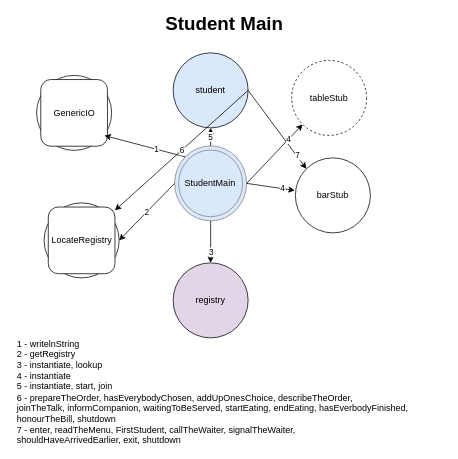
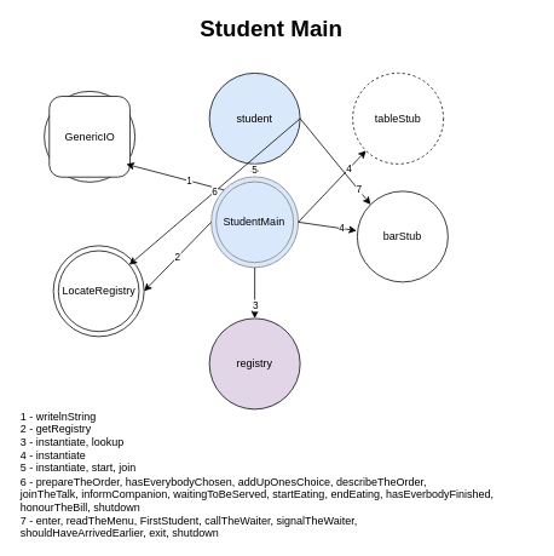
  <mxCell id="0" />
  <mxCell id="1" parent="0" />
  <mxCell id="2" value="&lt;div&gt;&lt;br&gt;&lt;/div&gt;&lt;div&gt;1 - writelnString&lt;br&gt;&lt;/div&gt;&lt;div&gt;2 - getRegistry&lt;/div&gt;&lt;div&gt;3 - instantiate, lookup&lt;br&gt;&lt;/div&gt;&lt;div&gt;4 - instantiate&lt;br&gt;&lt;/div&gt;&lt;div&gt;5 - instantiate, start, join&lt;/div&gt;6 -&amp;nbsp;prepareTheOrder, hasEverybodyChosen, addUpOnesChoice, describeTheOrder, &lt;br&gt;joinTheTalk, informCompanion, waitingToBeServed, startEating, endEating, hasEverbodyFinished, honourTheBill, shutdown&lt;br&gt;7 - enter, readTheMenu, FirstStudent, callTheWaiter, signalTheWaiter, &lt;br&gt;shouldHaveArrivedEarlier, exit, shutdown" style="text;html=1;strokeColor=none;fillColor=none;align=left;verticalAlign=middle;whiteSpace=wrap;rounded=0;" vertex="1" parent="1"><mxGeometry x="20" y="440" width="568" height="150" as="geometry" /></mxCell>
  <mxCell id="3" value="" style="group" vertex="1" connectable="0" parent="1"><mxGeometry x="232" y="194" width="96" height="100" as="geometry" /></mxCell>
  <mxCell id="4" value="&lt;div&gt;Main&lt;/div&gt;&lt;div&gt;Program&lt;/div&gt;" style="ellipse;whiteSpace=wrap;html=1;fillColor=#dae8fc;strokeColor=#808080;" vertex="1" parent="3"><mxGeometry width="96" height="100" as="geometry" /></mxCell>
  <mxCell id="5" value="&lt;div&gt;&lt;span style=&quot;background-color: initial;&quot;&gt;StudentMain&lt;/span&gt;&lt;/div&gt;" style="ellipse;whiteSpace=wrap;html=1;fillColor=#dae8fc;strokeColor=#808080;" vertex="1" parent="3"><mxGeometry x="5.333" y="5.556" width="85.333" height="88.889" as="geometry" /></mxCell>
  <mxCell id="6" value="&lt;b&gt;&lt;font style=&quot;font-size: 25px;&quot;&gt;Student Main&lt;/font&gt;&lt;/b&gt;" style="text;html=1;align=center;verticalAlign=middle;resizable=0;points=[];autosize=1;strokeColor=none;fillColor=none;" vertex="1" parent="1"><mxGeometry x="213" y="20" width="170" height="20" as="geometry" /></mxCell>
  <mxCell id="7" value="" style="group" vertex="1" connectable="0" parent="1"><mxGeometry x="48" y="100" width="100" height="100" as="geometry" /></mxCell>
  <mxCell id="8" value="" style="ellipse;whiteSpace=wrap;html=1;aspect=fixed;" vertex="1" parent="7"><mxGeometry width="100" height="100" as="geometry" /></mxCell>
  <mxCell id="9" value="GenericIO" style="whiteSpace=wrap;html=1;aspect=fixed;rounded=1;" vertex="1" parent="7"><mxGeometry x="5.556" y="5.556" width="88.889" height="88.889" as="geometry" /></mxCell>
  <mxCell id="10" value="" style="group" vertex="1" connectable="0" parent="1"><mxGeometry x="58" y="270" width="100" height="100" as="geometry" /></mxCell>
  <mxCell id="11" value="" style="ellipse;whiteSpace=wrap;html=1;aspect=fixed;" vertex="1" parent="10"><mxGeometry width="100" height="100" as="geometry" /></mxCell>
- <mxCell id="12" value="LocateRegistry" style="whiteSpace=wrap;html=1;aspect=fixed;rounded=1;" vertex="1" parent="10"><mxGeometry x="5.556" y="5.556" width="88.889" height="88.889" as="geometry" /></mxCell>
+ <mxCell id="12" value="LocateRegistry" style="ellipse;whiteSpace=wrap;html=1;aspect=fixed;" vertex="1" parent="10"><mxGeometry x="5.556" y="5.556" width="88.889" height="88.889" as="geometry" /></mxCell>
  <mxCell id="13" value="registry" style="ellipse;whiteSpace=wrap;html=1;aspect=fixed;fillColor=#e1d5e7;" vertex="1" parent="1"><mxGeometry x="230" y="350" width="100" height="100" as="geometry" /></mxCell>
  <mxCell id="14" value="barStub" style="ellipse;whiteSpace=wrap;html=1;aspect=fixed;" vertex="1" parent="1"><mxGeometry x="393" y="210" width="100" height="100" as="geometry" /></mxCell>
  <mxCell id="15" value="tableStub" style="ellipse;whiteSpace=wrap;html=1;aspect=fixed;dashed=1;" vertex="1" parent="1"><mxGeometry x="388" y="80" width="100" height="100" as="geometry" /></mxCell>
  <mxCell id="16" value="" style="endArrow=classic;html=1;rounded=0;exitX=0;exitY=0;exitDx=0;exitDy=0;entryX=0.955;entryY=0.84;entryDx=0;entryDy=0;entryPerimeter=0;" edge="1" parent="1" source="4" target="9"><mxGeometry width="50" height="50" relative="1" as="geometry"><mxPoint x="-42" y="360" as="sourcePoint" /><mxPoint x="8" y="310" as="targetPoint" /></mxGeometry></mxCell>
  <mxCell id="17" value="1" style="edgeLabel;html=1;align=center;verticalAlign=middle;resizable=0;points=[];" vertex="1" connectable="0" parent="16"><mxGeometry x="-0.286" relative="1" as="geometry"><mxPoint as="offset" /></mxGeometry></mxCell>
  <mxCell id="18" value="2" style="endArrow=classic;html=1;rounded=0;exitX=0;exitY=0.5;exitDx=0;exitDy=0;entryX=1;entryY=0.5;entryDx=0;entryDy=0;" edge="1" parent="1" source="4" target="11"><mxGeometry width="50" height="50" relative="1" as="geometry"><mxPoint x="-82" y="380" as="sourcePoint" /><mxPoint x="158" y="244" as="targetPoint" /></mxGeometry></mxCell>
  <mxCell id="19" value="" style="endArrow=classic;html=1;rounded=0;entryX=0.5;entryY=0;entryDx=0;entryDy=0;exitX=0.5;exitY=1;exitDx=0;exitDy=0;" edge="1" parent="1" source="4" target="13"><mxGeometry width="50" height="50" relative="1" as="geometry"><mxPoint x="298" y="310" as="sourcePoint" /><mxPoint x="158" y="364" as="targetPoint" /></mxGeometry></mxCell>
  <mxCell id="20" value="3" style="edgeLabel;html=1;align=center;verticalAlign=middle;resizable=0;points=[];" vertex="1" connectable="0" parent="19"><mxGeometry x="0.469" relative="1" as="geometry"><mxPoint as="offset" /></mxGeometry></mxCell>
- <mxCell id="21" value="student" style="ellipse;whiteSpace=wrap;html=1;aspect=fixed;fillColor=#dae8fc;" vertex="1" parent="1"><mxGeometry x="230" y="70" width="100" height="100" as="geometry" /></mxCell>
+ <mxCell id="21" value="student" style="ellipse;whiteSpace=wrap;html=1;aspect=fixed;fillColor=#dae8fc;" vertex="1" parent="1"><mxGeometry x="230" y="80" width="100" height="100" as="geometry" /></mxCell>
  <mxCell id="22" value="5" style="endArrow=classic;html=1;rounded=0;exitX=0.5;exitY=0;exitDx=0;exitDy=0;entryX=0.5;entryY=1;entryDx=0;entryDy=0;" edge="1" parent="1" source="4" target="21"><mxGeometry width="50" height="50" relative="1" as="geometry"><mxPoint x="-52" y="410" as="sourcePoint" /><mxPoint x="-2" y="360" as="targetPoint" /></mxGeometry></mxCell>
  <mxCell id="23" value="6" style="endArrow=classic;html=1;rounded=0;exitX=1;exitY=0.5;exitDx=0;exitDy=0;" edge="1" parent="1" source="21" target="12"><mxGeometry width="50" height="50" relative="1" as="geometry"><mxPoint x="378" y="490" as="sourcePoint" /><mxPoint x="428" y="440" as="targetPoint" /></mxGeometry></mxCell>
  <mxCell id="24" value="" style="endArrow=classic;html=1;rounded=0;exitX=1;exitY=0.5;exitDx=0;exitDy=0;entryX=0;entryY=0;entryDx=0;entryDy=0;" edge="1" parent="1" source="21" target="14"><mxGeometry width="50" height="50" relative="1" as="geometry"><mxPoint x="-102" y="240" as="sourcePoint" /><mxPoint x="-52" y="190" as="targetPoint" /></mxGeometry></mxCell>
  <mxCell id="25" value="7" style="edgeLabel;html=1;align=center;verticalAlign=middle;resizable=0;points=[];" vertex="1" connectable="0" parent="24"><mxGeometry x="0.654" y="1" relative="1" as="geometry"><mxPoint as="offset" /></mxGeometry></mxCell>
  <mxCell id="26" value="" style="endArrow=classic;html=1;rounded=0;exitX=1;exitY=0.5;exitDx=0;exitDy=0;entryX=-0.008;entryY=0.434;entryDx=0;entryDy=0;entryPerimeter=0;" edge="1" parent="1" source="4" target="14"><mxGeometry width="50" height="50" relative="1" as="geometry"><mxPoint x="98" y="450" as="sourcePoint" /><mxPoint x="148" y="400" as="targetPoint" /></mxGeometry></mxCell>
  <mxCell id="27" value="4" style="edgeLabel;html=1;align=center;verticalAlign=middle;resizable=0;points=[];" vertex="1" connectable="0" parent="26"><mxGeometry x="0.487" y="1" relative="1" as="geometry"><mxPoint as="offset" /></mxGeometry></mxCell>
  <mxCell id="28" value="" style="endArrow=classic;html=1;rounded=0;exitX=1;exitY=0.5;exitDx=0;exitDy=0;entryX=0;entryY=1;entryDx=0;entryDy=0;" edge="1" parent="1" source="4" target="15"><mxGeometry width="50" height="50" relative="1" as="geometry"><mxPoint x="348" y="264" as="sourcePoint" /><mxPoint x="407.2" y="263.4" as="targetPoint" /></mxGeometry></mxCell>
  <mxCell id="29" value="4" style="edgeLabel;html=1;align=center;verticalAlign=middle;resizable=0;points=[];" vertex="1" connectable="0" parent="28"><mxGeometry x="0.487" y="1" relative="1" as="geometry"><mxPoint as="offset" /></mxGeometry></mxCell>
